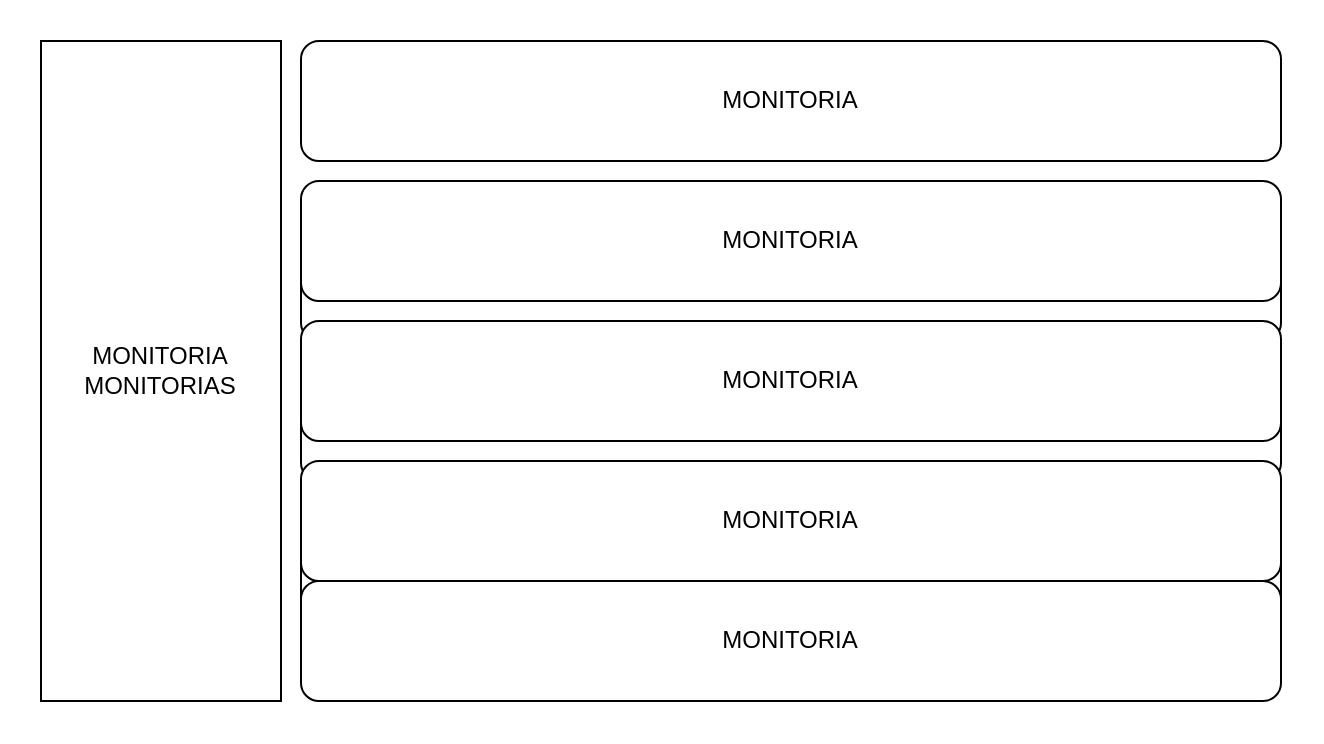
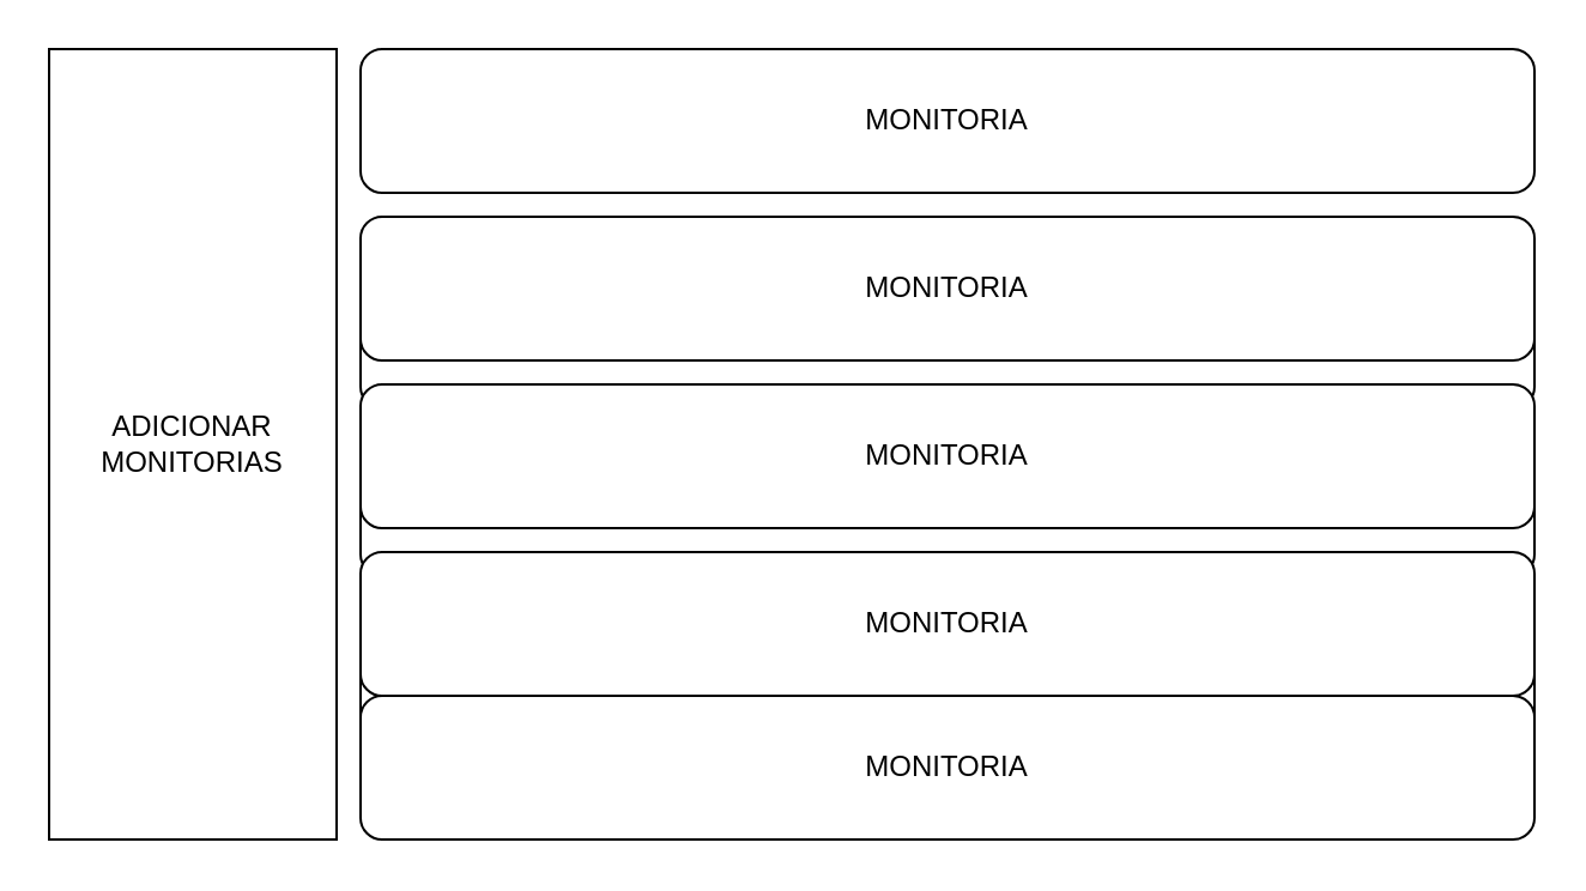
  <mxCell id="0" />
  <mxCell id="1" parent="0" />
- <mxCell id="2" value="MONITORIA&lt;br&gt;MONITORIAS" style="rounded=0;whiteSpace=wrap;html=1;" parent="1" vertex="1"><mxGeometry x="20" y="20" width="120" height="330" as="geometry" /></mxCell>
+ <mxCell id="2" value="ADICIONAR&lt;br&gt;MONITORIAS" style="rounded=0;whiteSpace=wrap;html=1;" parent="1" vertex="1"><mxGeometry x="20" y="20" width="120" height="330" as="geometry" /></mxCell>
  <mxCell id="3" value="MONITORIA" style="rounded=1;whiteSpace=wrap;html=1;" parent="1" vertex="1"><mxGeometry x="150" y="20" width="490" height="60" as="geometry" /></mxCell>
  <mxCell id="4" value="" style="rounded=1;whiteSpace=wrap;html=1;" parent="1" vertex="1"><mxGeometry x="150" y="110" width="490" height="60" as="geometry" /></mxCell>
  <mxCell id="5" value="" style="rounded=1;whiteSpace=wrap;html=1;" parent="1" vertex="1"><mxGeometry x="150" y="180" width="490" height="60" as="geometry" /></mxCell>
  <mxCell id="6" value="" style="rounded=1;whiteSpace=wrap;html=1;" parent="1" vertex="1"><mxGeometry x="150" y="250" width="490" height="60" as="geometry" /></mxCell>
  <mxCell id="7" value="MONITORIA" style="rounded=1;whiteSpace=wrap;html=1;" parent="1" vertex="1"><mxGeometry x="150" y="90" width="490" height="60" as="geometry" /></mxCell>
  <mxCell id="8" value="MONITORIA" style="rounded=1;whiteSpace=wrap;html=1;" parent="1" vertex="1"><mxGeometry x="150" y="160" width="490" height="60" as="geometry" /></mxCell>
  <mxCell id="9" value="MONITORIA" style="rounded=1;whiteSpace=wrap;html=1;" parent="1" vertex="1"><mxGeometry x="150" y="230" width="490" height="60" as="geometry" /></mxCell>
  <mxCell id="10" value="MONITORIA" style="rounded=1;whiteSpace=wrap;html=1;" vertex="1" parent="1"><mxGeometry x="150" y="290" width="490" height="60" as="geometry" /></mxCell>
